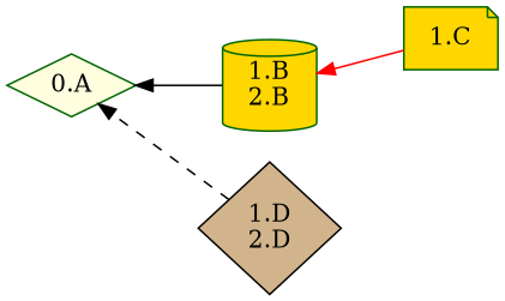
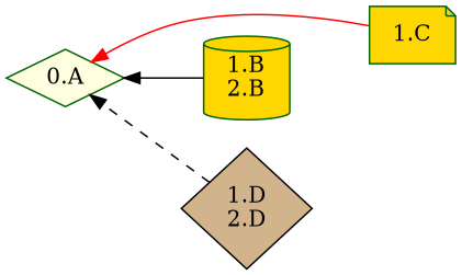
  digraph {
    rankdir=RL
    node [color=darkgreen fillcolor=gold shape=diamond style=filled]
    edge [color=black style=solid]
    "1.C" [shape=note]
    n2 [fillcolor=lightyellow label="0.A"]
    "1.D\n2.D" [color=black fillcolor=tan]
    "1.B\n2.B" [shape=cylinder]
    subgraph cluster_1 {
      rankdir=LR
    }
-   "1.C" -> "1.B\n2.B" [color=red]
+   "1.C" -> n2 [color=red]
    "1.D\n2.D" -> n2 [style=dashed]
    "1.B\n2.B" -> n2
  }
